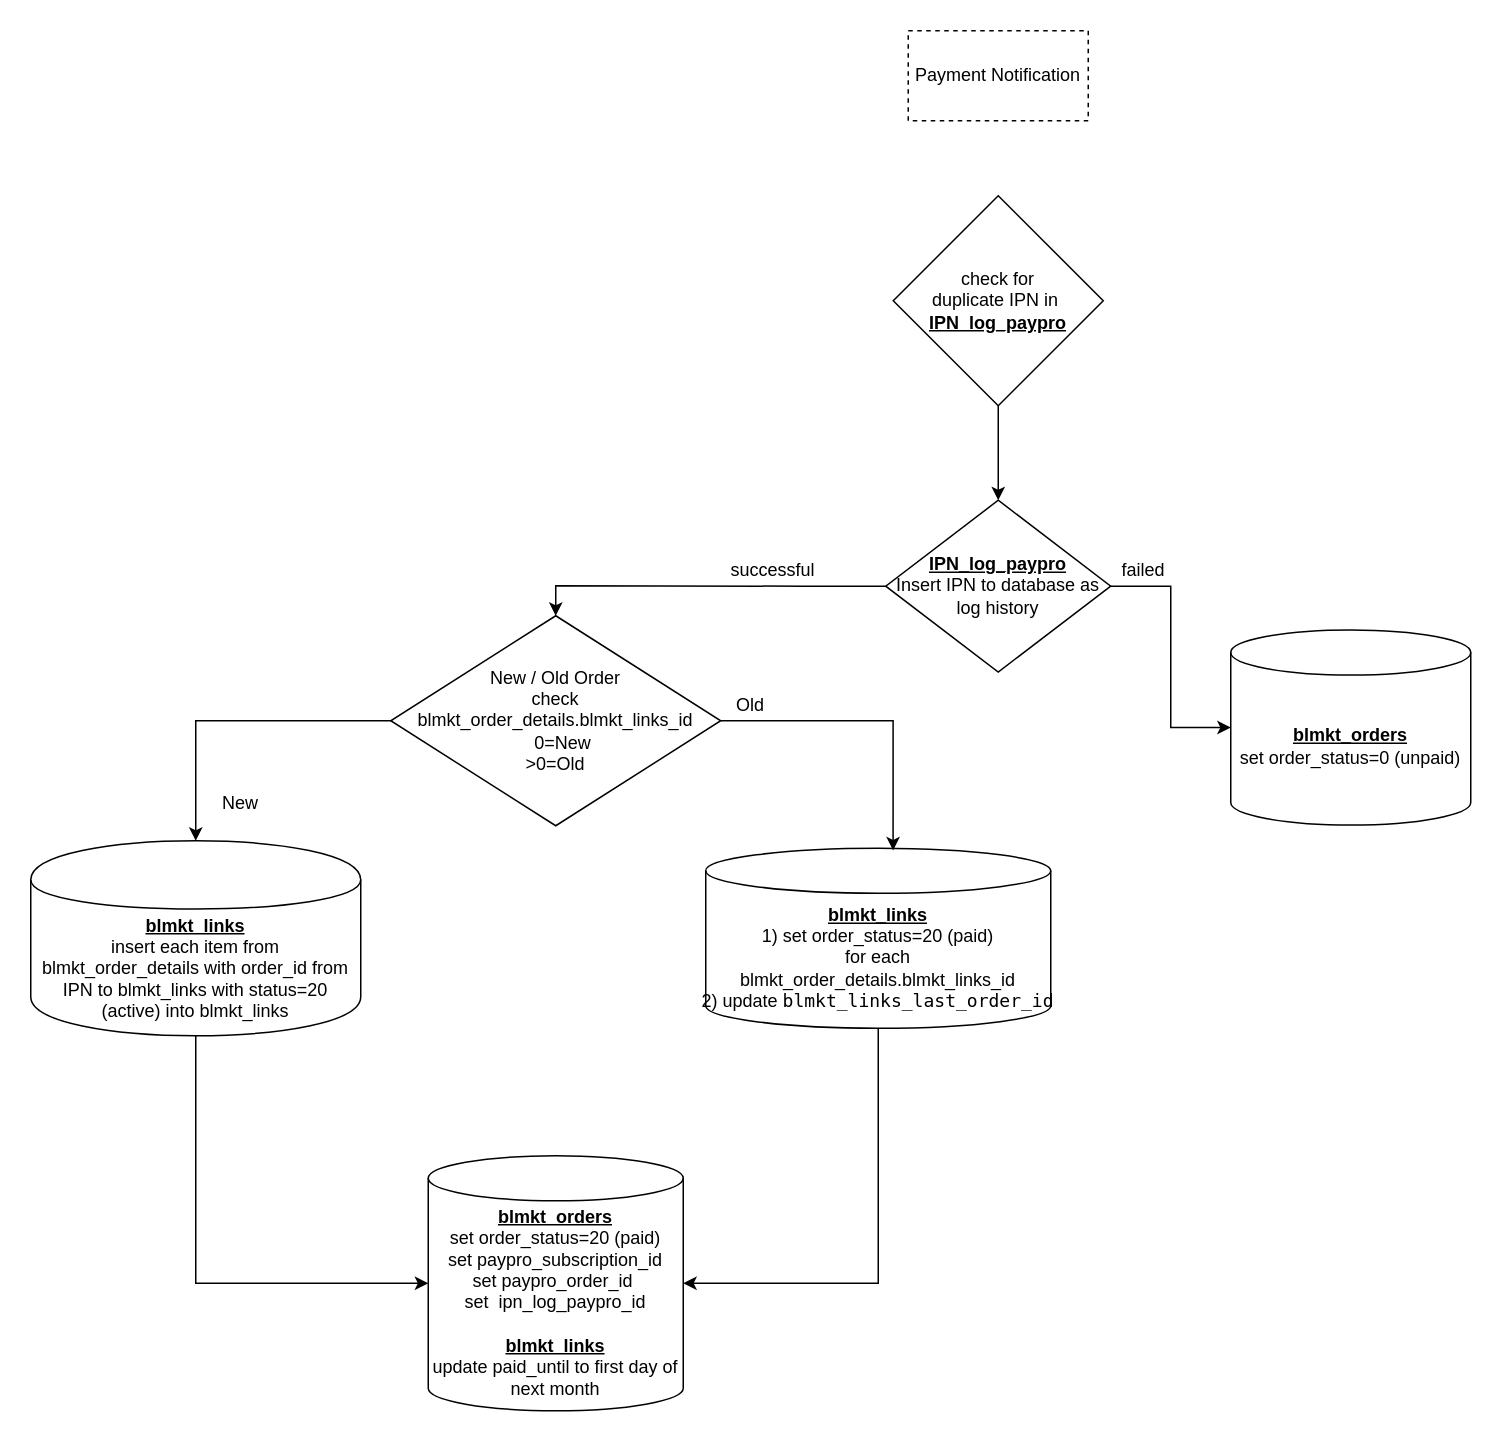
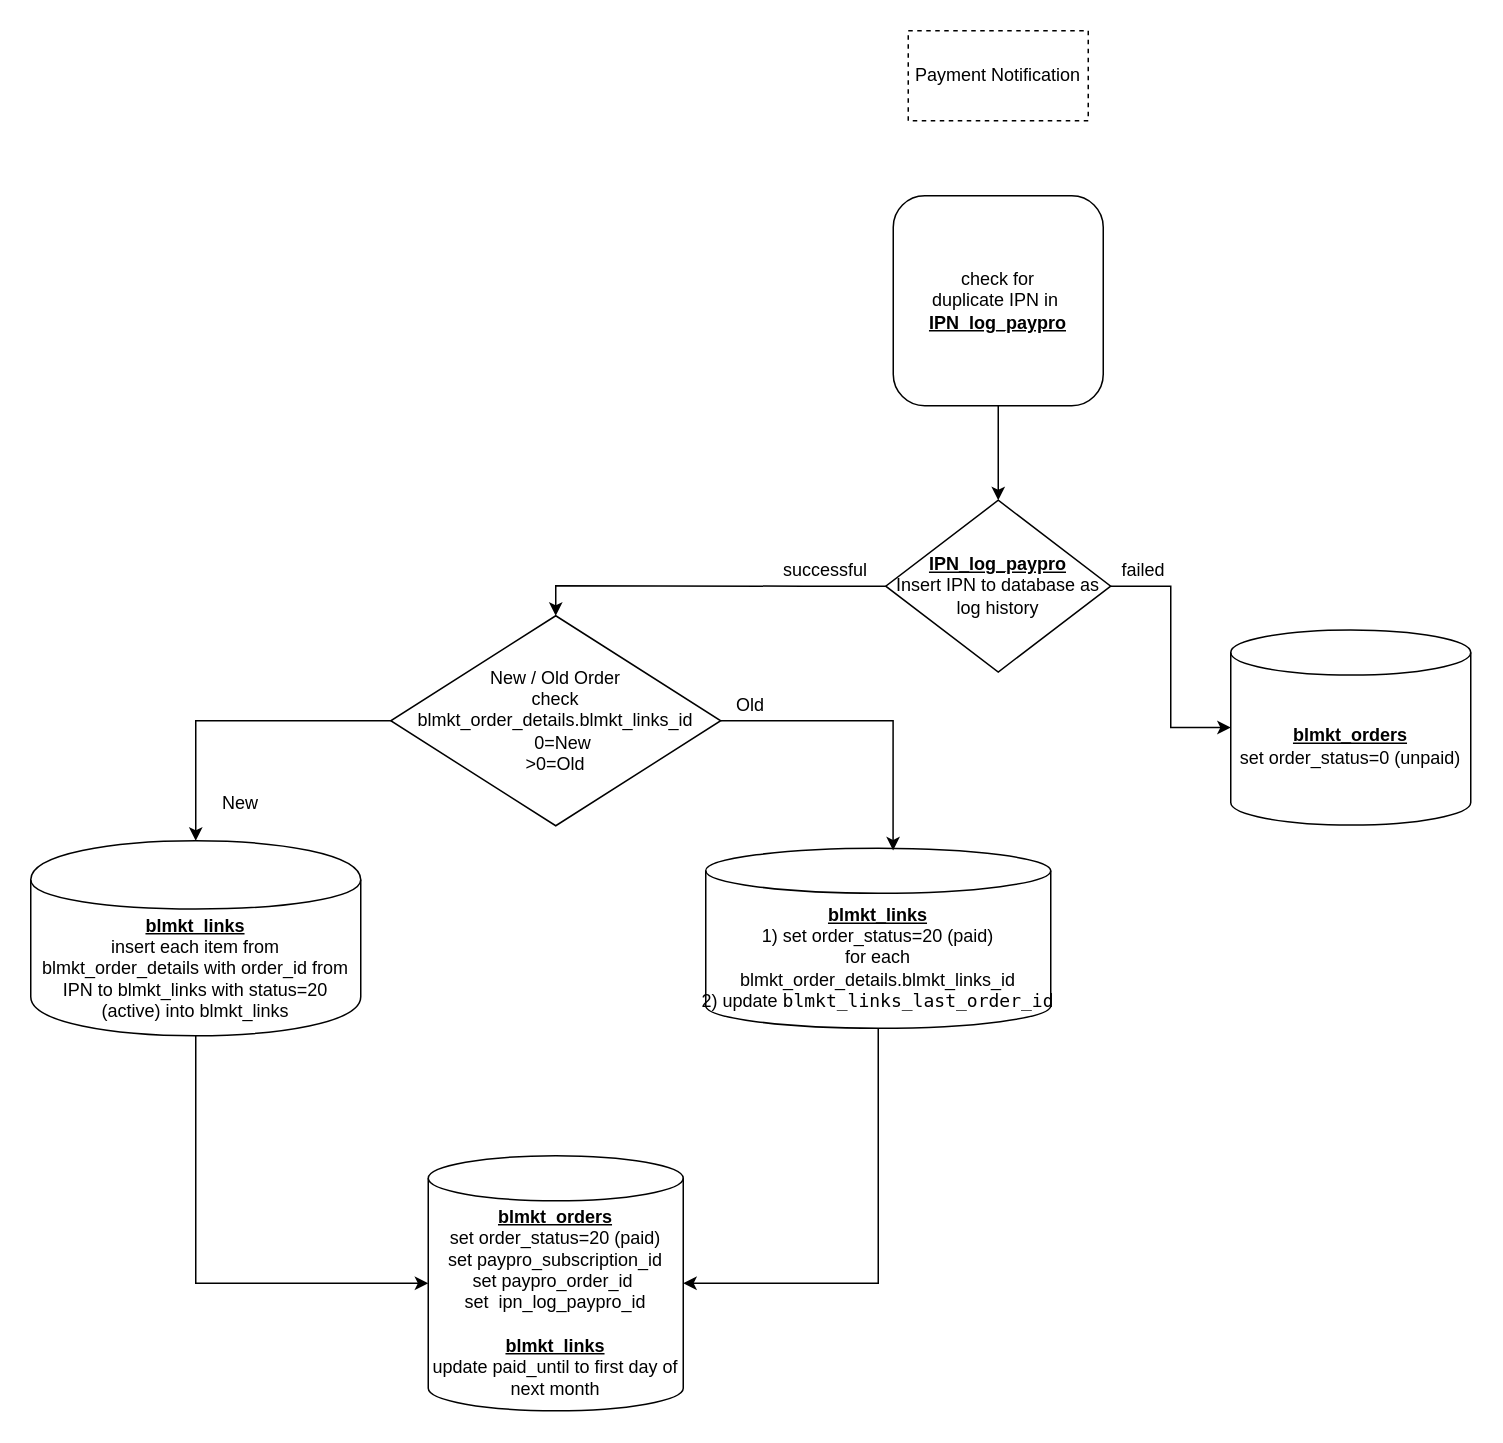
  <mxCell id="0" />
  <mxCell id="1" parent="0" />
  <mxCell id="2" value="" style="edgeStyle=orthogonalEdgeStyle;rounded=0;orthogonalLoop=1;jettySize=auto;html=1;exitX=0.5;exitY=0;exitDx=0;exitDy=0;" parent="1" source="20" target="6" edge="1"><mxGeometry relative="1" as="geometry"><mxPoint x="720" y="389.5" as="sourcePoint" /></mxGeometry></mxCell>
  <mxCell id="3" value="Payment Notification" style="rounded=0;whiteSpace=wrap;html=1;dashed=1;" parent="1" vertex="1"><mxGeometry x="605" y="20" width="120" height="60" as="geometry" /></mxCell>
- <mxCell id="4" value="successful" style="text;html=1;strokeColor=none;fillColor=none;align=center;verticalAlign=middle;whiteSpace=wrap;rounded=0;" parent="1" vertex="1"><mxGeometry x="495" y="370" width="40" height="20" as="geometry" /></mxCell>
+ <mxCell id="4" value="successful" style="text;html=1;strokeColor=none;fillColor=none;align=center;verticalAlign=middle;whiteSpace=wrap;rounded=0;" parent="1" vertex="1"><mxGeometry x="530" y="370" width="40" height="20" as="geometry" /></mxCell>
  <mxCell id="5" value="failed" style="text;html=1;strokeColor=none;fillColor=none;align=center;verticalAlign=middle;whiteSpace=wrap;rounded=0;" parent="1" vertex="1"><mxGeometry x="742" y="370" width="40" height="20" as="geometry" /></mxCell>
  <mxCell id="6" value="&lt;b&gt;&lt;u&gt;blmkt_orders&lt;/u&gt;&lt;/b&gt;&lt;br&gt;set order_status=0 (unpaid)" style="shape=cylinder3;whiteSpace=wrap;html=1;boundedLbl=1;backgroundOutline=1;size=15;" parent="1" vertex="1"><mxGeometry x="820" y="419.5" width="160" height="130" as="geometry" /></mxCell>
  <mxCell id="7" value="" style="edgeStyle=orthogonalEdgeStyle;rounded=0;orthogonalLoop=1;jettySize=auto;html=1;" parent="1" target="12" edge="1"><mxGeometry relative="1" as="geometry"><mxPoint x="380" y="520.5" as="sourcePoint" /></mxGeometry></mxCell>
  <mxCell id="8" style="edgeStyle=orthogonalEdgeStyle;rounded=0;orthogonalLoop=1;jettySize=auto;html=1;exitX=0.5;exitY=1;exitDx=0;exitDy=0;exitPerimeter=0;entryX=1;entryY=0.5;entryDx=0;entryDy=0;entryPerimeter=0;" parent="1" source="9" target="21" edge="1"><mxGeometry relative="1" as="geometry"><mxPoint x="455" y="830.5" as="targetPoint" /></mxGeometry></mxCell>
  <mxCell id="9" value="&lt;b&gt;&lt;u&gt;blmkt_links&lt;br&gt;&lt;/u&gt;&lt;/b&gt;&lt;span&gt;1) set order_status=20 (paid)&lt;br&gt;for each&lt;br&gt;&lt;/span&gt;blmkt_order_details.blmkt_links_id&lt;br&gt;&lt;span&gt;2)&amp;nbsp;update&amp;nbsp;&lt;/span&gt;&lt;code class=&quot;sql&quot;&gt;blmkt_links_last_order_id&lt;/code&gt;&lt;span&gt;&lt;br&gt;&lt;/span&gt;" style="shape=cylinder3;whiteSpace=wrap;html=1;boundedLbl=1;backgroundOutline=1;size=15;" parent="1" vertex="1"><mxGeometry x="470" y="565" width="230" height="120" as="geometry" /></mxCell>
  <mxCell id="10" value="" style="edgeStyle=orthogonalEdgeStyle;rounded=0;orthogonalLoop=1;jettySize=auto;html=1;" parent="1" source="12" target="14" edge="1"><mxGeometry relative="1" as="geometry" /></mxCell>
  <mxCell id="11" style="edgeStyle=orthogonalEdgeStyle;rounded=0;orthogonalLoop=1;jettySize=auto;html=1;exitX=1;exitY=0.5;exitDx=0;exitDy=0;entryX=0.543;entryY=0.012;entryDx=0;entryDy=0;entryPerimeter=0;" parent="1" source="12" target="9" edge="1"><mxGeometry relative="1" as="geometry" /></mxCell>
  <mxCell id="12" value="New / Old Order&lt;br&gt;check blmkt_order_details.blmkt_links_id&lt;br&gt;&amp;nbsp; &amp;nbsp;0=New&lt;br&gt;&amp;gt;0=Old" style="rhombus;whiteSpace=wrap;html=1;" parent="1" vertex="1"><mxGeometry x="260" y="410" width="220" height="140" as="geometry" /></mxCell>
  <mxCell id="13" style="edgeStyle=orthogonalEdgeStyle;rounded=0;orthogonalLoop=1;jettySize=auto;html=1;exitX=0.5;exitY=1;exitDx=0;exitDy=0;entryX=0;entryY=0.5;entryDx=0;entryDy=0;entryPerimeter=0;" parent="1" source="14" target="21" edge="1"><mxGeometry relative="1" as="geometry" /></mxCell>
  <mxCell id="14" value="&lt;b&gt;&lt;u&gt;blmkt_links&lt;/u&gt;&lt;/b&gt;&lt;span&gt;&lt;br&gt;insert each item from blmkt_order_details with order_id from IPN to blmkt_links with status=20 (active) into blmkt_links&lt;br&gt;&lt;/span&gt;" style="shape=cylinder;whiteSpace=wrap;html=1;boundedLbl=1;backgroundOutline=1;" parent="1" vertex="1"><mxGeometry x="20" y="560" width="220" height="130" as="geometry" /></mxCell>
  <mxCell id="15" value="New" style="text;html=1;strokeColor=none;fillColor=none;align=center;verticalAlign=middle;whiteSpace=wrap;rounded=0;" parent="1" vertex="1"><mxGeometry x="140" y="524.5" width="40" height="20" as="geometry" /></mxCell>
  <mxCell id="16" value="Old" style="text;html=1;strokeColor=none;fillColor=none;align=center;verticalAlign=middle;whiteSpace=wrap;rounded=0;" parent="1" vertex="1"><mxGeometry x="480" y="460" width="40" height="20" as="geometry" /></mxCell>
  <mxCell id="17" style="edgeStyle=orthogonalEdgeStyle;rounded=0;orthogonalLoop=1;jettySize=auto;html=1;exitX=0.5;exitY=1;exitDx=0;exitDy=0;entryX=0;entryY=0.5;entryDx=0;entryDy=0;" parent="1" source="18" target="20" edge="1"><mxGeometry relative="1" as="geometry" /></mxCell>
- <mxCell id="18" value="check for &lt;br&gt;duplicate IPN in&amp;nbsp;&lt;br&gt;&lt;u&gt;&lt;b&gt;IPN_log_paypro&lt;/b&gt;&lt;/u&gt;" style="rhombus;whiteSpace=wrap;html=1;" parent="1" vertex="1"><mxGeometry x="595" y="130" width="140" height="140" as="geometry" /></mxCell>
+ <mxCell id="18" value="check for &lt;br&gt;duplicate IPN in&amp;nbsp;&lt;br&gt;&lt;u&gt;&lt;b&gt;IPN_log_paypro&lt;/b&gt;&lt;/u&gt;" style="whiteSpace=wrap;html=1;rounded=1;" parent="1" vertex="1"><mxGeometry x="595" y="130" width="140" height="140" as="geometry" /></mxCell>
  <mxCell id="19" style="edgeStyle=orthogonalEdgeStyle;rounded=0;orthogonalLoop=1;jettySize=auto;html=1;exitX=0.5;exitY=1;exitDx=0;exitDy=0;entryX=0.5;entryY=0;entryDx=0;entryDy=0;" parent="1" source="20" target="12" edge="1"><mxGeometry relative="1" as="geometry" /></mxCell>
  <mxCell id="20" value="&lt;u&gt;&lt;b&gt;IPN_log_paypro&lt;/b&gt;&lt;/u&gt;&lt;br&gt;&lt;span&gt;Insert IPN to database as log history&lt;/span&gt;" style="rhombus;whiteSpace=wrap;html=1;direction=south;" parent="1" vertex="1"><mxGeometry x="590" y="333" width="150" height="114.5" as="geometry" /></mxCell>
  <mxCell id="21" value="&lt;u style=&quot;font-weight: bold&quot;&gt;blmkt_orders&lt;/u&gt;&lt;br&gt;&lt;span&gt;set order_status=20 (paid)&lt;/span&gt;&lt;br&gt;&lt;span&gt;set&amp;nbsp;paypro_subscription_id&lt;/span&gt;&lt;br&gt;&lt;span&gt;set&amp;nbsp;paypro_order_id&amp;nbsp;&lt;/span&gt;&lt;br&gt;&lt;span&gt;set&amp;nbsp; ipn_log_paypro_id&lt;br&gt;&lt;br&gt;&lt;b&gt;&lt;u&gt;blmkt_links&lt;br&gt;&lt;/u&gt;&lt;/b&gt;update paid_until to first day of next month&lt;br&gt;&lt;/span&gt;" style="shape=cylinder3;whiteSpace=wrap;html=1;boundedLbl=1;backgroundOutline=1;size=15;" parent="1" vertex="1"><mxGeometry x="285" y="770" width="170" height="170" as="geometry" /></mxCell>
